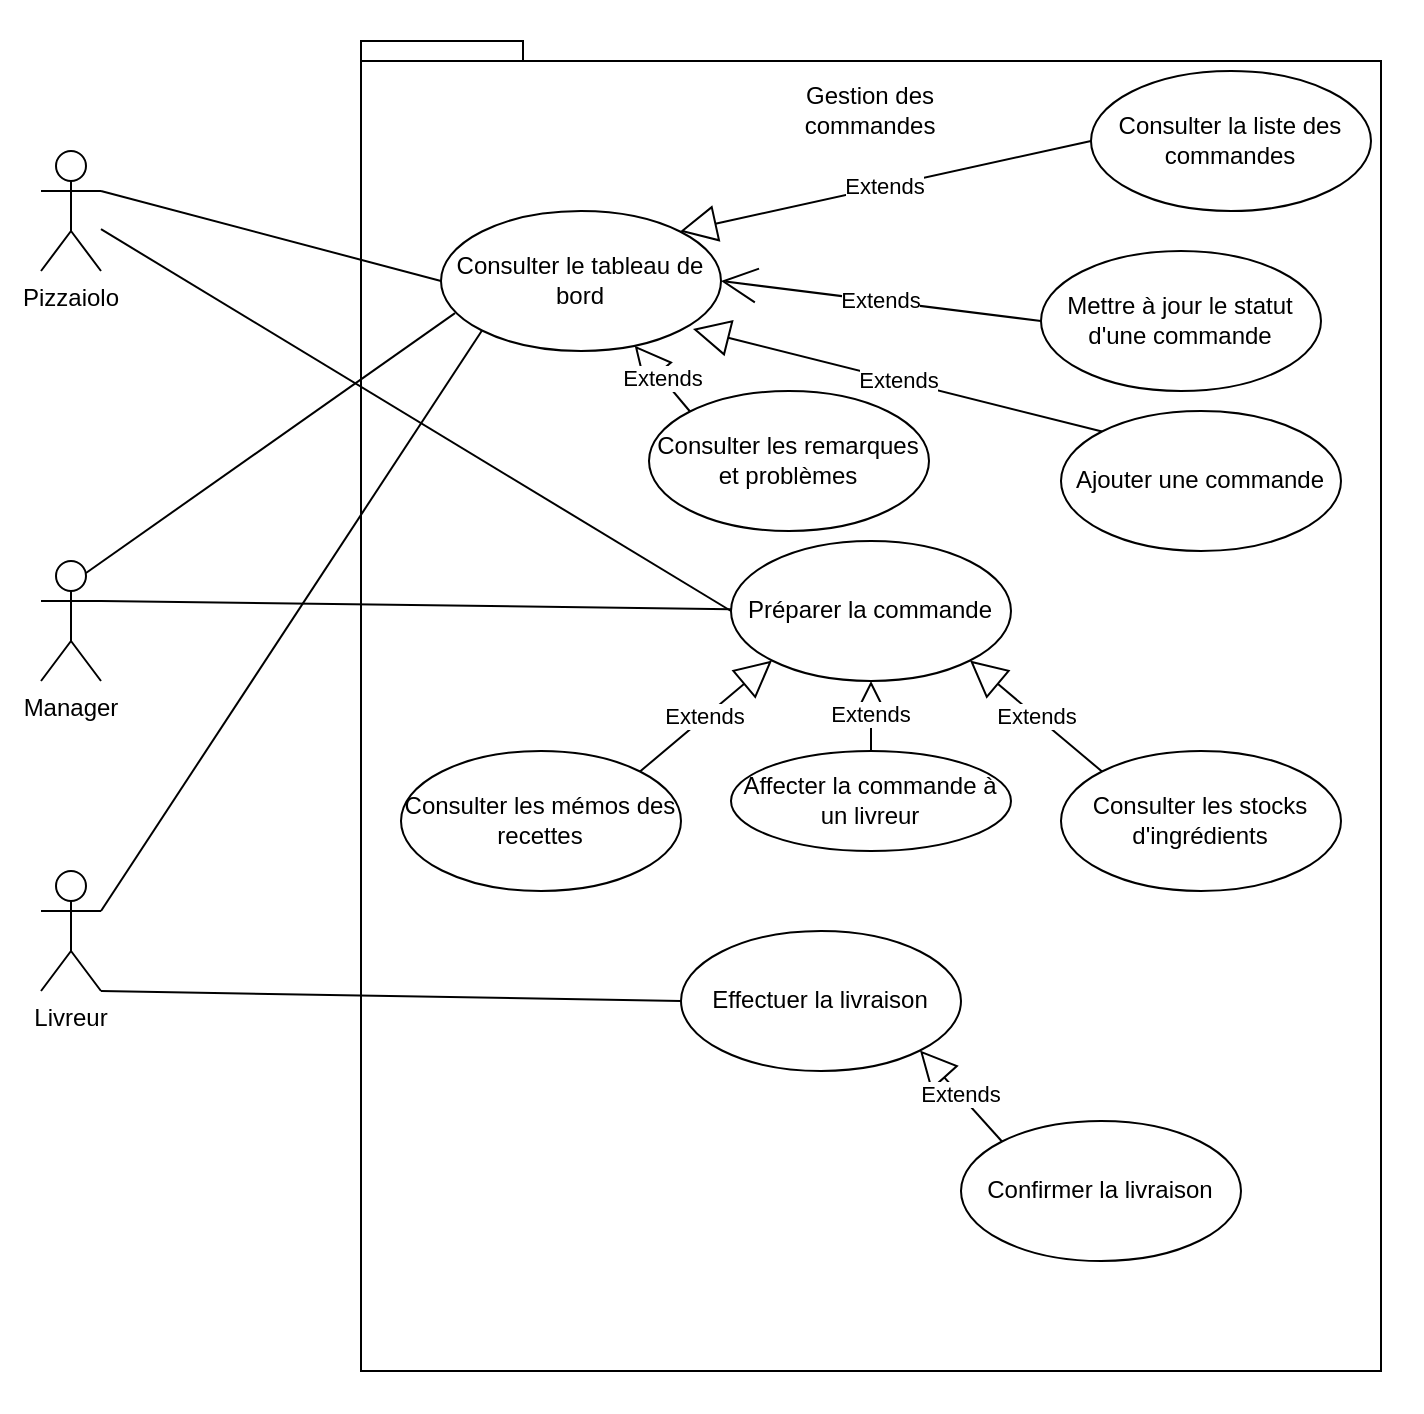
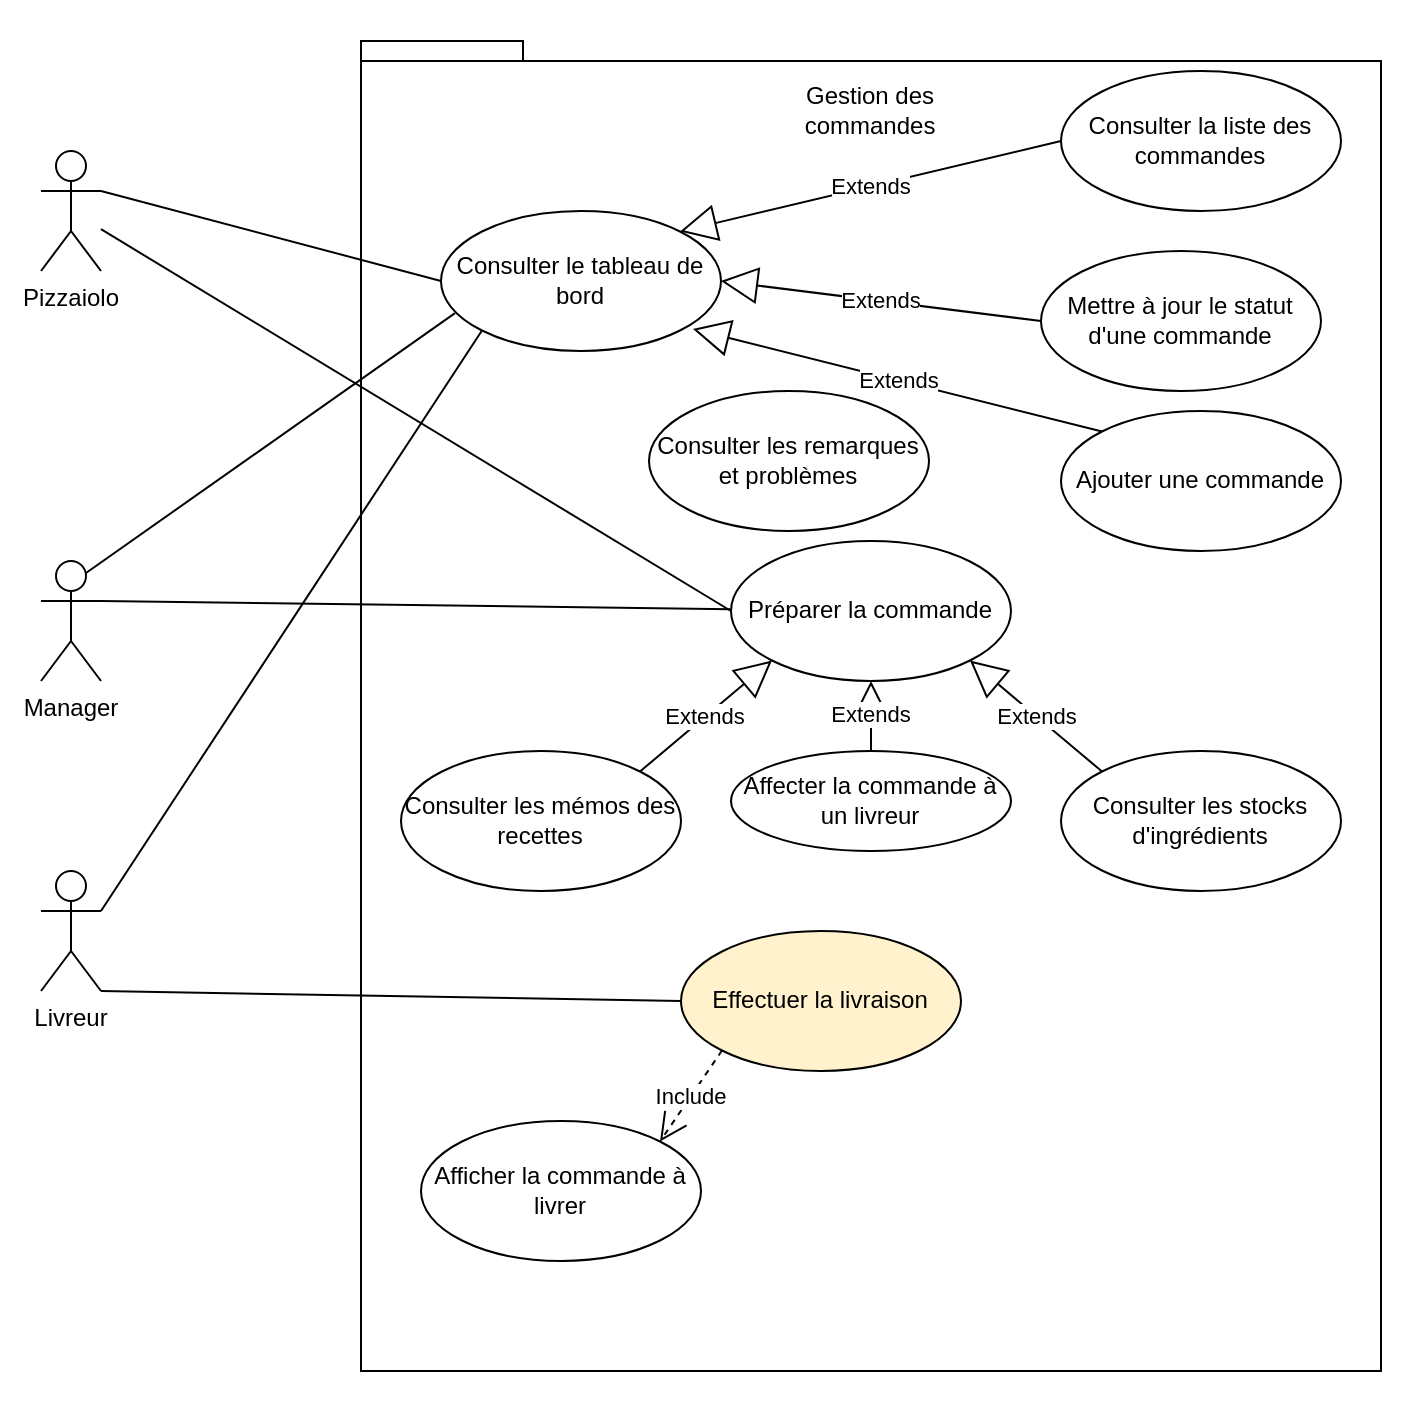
  <mxCell id="0" />
  <mxCell id="1" parent="0" />
  <mxCell id="2" value="" style="shape=folder;fontStyle=1;spacingTop=10;tabWidth=81;tabHeight=10;tabPosition=left;html=1;" vertex="1" parent="1"><mxGeometry x="180" y="20" width="510" height="665" as="geometry" /></mxCell>
  <mxCell id="3" value="Gestion des commandes" style="text;html=1;strokeColor=none;fillColor=none;align=center;verticalAlign=middle;whiteSpace=wrap;rounded=0;" vertex="1" parent="1"><mxGeometry x="415" y="45" width="40" height="20" as="geometry" /></mxCell>
  <mxCell id="4" value="Préparer la commande" style="ellipse;whiteSpace=wrap;html=1;" vertex="1" parent="1"><mxGeometry x="365" y="270" width="140" height="70" as="geometry" /></mxCell>
  <mxCell id="5" value="Consulter les mémos des recettes" style="ellipse;whiteSpace=wrap;html=1;" vertex="1" parent="1"><mxGeometry x="200" y="375" width="140" height="70" as="geometry" /></mxCell>
  <mxCell id="6" value="Consulter les stocks d'ingrédients" style="ellipse;whiteSpace=wrap;html=1;" vertex="1" parent="1"><mxGeometry x="530" y="375" width="140" height="70" as="geometry" /></mxCell>
- <mxCell id="7" value="Effectuer la livraison" style="ellipse;whiteSpace=wrap;html=1;" vertex="1" parent="1"><mxGeometry x="340" y="465" width="140" height="70" as="geometry" /></mxCell>
+ <mxCell id="7" value="Effectuer la livraison" style="ellipse;whiteSpace=wrap;html=1;fillColor=#fff2cc;" vertex="1" parent="1"><mxGeometry x="340" y="465" width="140" height="70" as="geometry" /></mxCell>
  <mxCell id="8" value="Mettre à jour le statut d'une commande" style="ellipse;whiteSpace=wrap;html=1;" vertex="1" parent="1"><mxGeometry x="520" y="125" width="140" height="70" as="geometry" /></mxCell>
  <mxCell id="9" value="Extends" style="endArrow=block;endSize=16;endFill=0;html=1;entryX=1;entryY=1;entryDx=0;entryDy=0;exitX=0;exitY=0;exitDx=0;exitDy=0;" edge="1" parent="1" source="6" target="4"><mxGeometry width="160" relative="1" as="geometry"><mxPoint x="330" y="255" as="sourcePoint" /><mxPoint x="490" y="255" as="targetPoint" /></mxGeometry></mxCell>
  <mxCell id="10" value="Extends" style="endArrow=block;endSize=16;endFill=0;html=1;entryX=0;entryY=1;entryDx=0;entryDy=0;exitX=1;exitY=0;exitDx=0;exitDy=0;" edge="1" parent="1" source="5" target="4"><mxGeometry width="160" relative="1" as="geometry"><mxPoint x="210" y="375" as="sourcePoint" /><mxPoint x="339" y="184" as="targetPoint" /></mxGeometry></mxCell>
  <mxCell id="11" value="Affecter la commande à un livreur" style="ellipse;whiteSpace=wrap;html=1;" vertex="1" parent="1"><mxGeometry x="365" y="375" width="140" height="50" as="geometry" /></mxCell>
- <mxCell id="13" value="Confirmer la livraison" style="ellipse;whiteSpace=wrap;html=1;" vertex="1" parent="1"><mxGeometry x="480" y="560" width="140" height="70" as="geometry" /></mxCell>
+ <mxCell id="12" value="Afficher la commande à livrer" style="ellipse;whiteSpace=wrap;html=1;" vertex="1" parent="1"><mxGeometry x="210" y="560" width="140" height="70" as="geometry" /></mxCell>
  <mxCell id="14" value="Consulter les remarques et problèmes" style="ellipse;whiteSpace=wrap;html=1;" vertex="1" parent="1"><mxGeometry x="324" y="195" width="140" height="70" as="geometry" /></mxCell>
- <mxCell id="15" value="Consulter la liste des commandes" style="ellipse;whiteSpace=wrap;html=1;" vertex="1" parent="1"><mxGeometry x="545" y="35" width="140" height="70" as="geometry" /></mxCell>
+ <mxCell id="15" value="Consulter la liste des commandes" style="ellipse;whiteSpace=wrap;html=1;" vertex="1" parent="1"><mxGeometry x="530" y="35" width="140" height="70" as="geometry" /></mxCell>
  <mxCell id="16" value="Pizzaiolo" style="shape=umlActor;verticalLabelPosition=bottom;verticalAlign=top;html=1;" vertex="1" parent="1"><mxGeometry x="20" y="75" width="30" height="60" as="geometry" /></mxCell>
  <mxCell id="17" value="Manager" style="shape=umlActor;verticalLabelPosition=bottom;verticalAlign=top;html=1;" vertex="1" parent="1"><mxGeometry x="20" y="280" width="30" height="60" as="geometry" /></mxCell>
  <mxCell id="18" value="Livreur" style="shape=umlActor;verticalLabelPosition=bottom;verticalAlign=top;html=1;" vertex="1" parent="1"><mxGeometry x="20" y="435" width="30" height="60" as="geometry" /></mxCell>
  <mxCell id="19" value="" style="endArrow=none;html=1;entryX=0;entryY=0.5;entryDx=0;entryDy=0;exitX=1;exitY=0.333;exitDx=0;exitDy=0;exitPerimeter=0;" edge="1" parent="1" source="16" target="28"><mxGeometry width="50" height="50" relative="1" as="geometry"><mxPoint x="70" y="225" as="sourcePoint" /><mxPoint x="120" y="175" as="targetPoint" /></mxGeometry></mxCell>
  <mxCell id="20" value="" style="endArrow=none;html=1;entryX=0;entryY=0.5;entryDx=0;entryDy=0;" edge="1" parent="1" source="16" target="4"><mxGeometry width="50" height="50" relative="1" as="geometry"><mxPoint x="80" y="235" as="sourcePoint" /><mxPoint x="130" y="185" as="targetPoint" /></mxGeometry></mxCell>
  <mxCell id="21" value="" style="endArrow=none;html=1;exitX=1;exitY=1;exitDx=0;exitDy=0;exitPerimeter=0;entryX=0;entryY=0.5;entryDx=0;entryDy=0;" edge="1" parent="1" source="18" target="7"><mxGeometry width="50" height="50" relative="1" as="geometry"><mxPoint x="89" y="265" as="sourcePoint" /><mxPoint x="139" y="215" as="targetPoint" /></mxGeometry></mxCell>
  <mxCell id="22" value="" style="endArrow=none;html=1;exitX=0.75;exitY=0.1;exitDx=0;exitDy=0;exitPerimeter=0;entryX=0.05;entryY=0.729;entryDx=0;entryDy=0;entryPerimeter=0;" edge="1" parent="1" source="17" target="28"><mxGeometry width="50" height="50" relative="1" as="geometry"><mxPoint x="110" y="265" as="sourcePoint" /><mxPoint x="160" y="215" as="targetPoint" /></mxGeometry></mxCell>
  <mxCell id="23" value="" style="endArrow=none;html=1;entryX=0;entryY=1;entryDx=0;entryDy=0;exitX=1;exitY=0.333;exitDx=0;exitDy=0;exitPerimeter=0;" edge="1" parent="1" source="18" target="28"><mxGeometry width="50" height="50" relative="1" as="geometry"><mxPoint x="50" y="445" as="sourcePoint" /><mxPoint x="100" y="395" as="targetPoint" /></mxGeometry></mxCell>
  <mxCell id="24" value="Extends" style="endArrow=block;endSize=16;endFill=0;html=1;entryX=0.5;entryY=1;entryDx=0;entryDy=0;" edge="1" parent="1" source="11" target="4"><mxGeometry width="160" relative="1" as="geometry"><mxPoint x="350" y="375" as="sourcePoint" /><mxPoint x="510" y="375" as="targetPoint" /></mxGeometry></mxCell>
  <mxCell id="25" value="" style="endArrow=none;html=1;exitX=1;exitY=0.333;exitDx=0;exitDy=0;exitPerimeter=0;" edge="1" parent="1" source="17" target="4"><mxGeometry width="50" height="50" relative="1" as="geometry"><mxPoint x="60" y="385" as="sourcePoint" /><mxPoint x="334" y="260" as="targetPoint" /></mxGeometry></mxCell>
- <mxCell id="26" value="Extends" style="endArrow=block;endSize=16;endFill=0;html=1;entryX=1;entryY=1;entryDx=0;entryDy=0;exitX=0;exitY=0;exitDx=0;exitDy=0;" edge="1" parent="1" source="13" target="7"><mxGeometry width="160" relative="1" as="geometry"><mxPoint x="590" y="695" as="sourcePoint" /><mxPoint x="750" y="695" as="targetPoint" /></mxGeometry></mxCell>
+ <mxCell id="27" value="Include" style="endArrow=open;endSize=12;dashed=1;html=1;entryX=1;entryY=0;entryDx=0;entryDy=0;exitX=0;exitY=1;exitDx=0;exitDy=0;" edge="1" parent="1" source="7" target="12"><mxGeometry width="160" relative="1" as="geometry"><mxPoint x="310" y="455" as="sourcePoint" /><mxPoint x="470" y="455" as="targetPoint" /></mxGeometry></mxCell>
  <mxCell id="28" value="Consulter le tableau de bord" style="ellipse;whiteSpace=wrap;html=1;" vertex="1" parent="1"><mxGeometry x="220" y="105" width="140" height="70" as="geometry" /></mxCell>
  <mxCell id="29" value="Extends" style="endArrow=block;endSize=16;endFill=0;html=1;entryX=1;entryY=0;entryDx=0;entryDy=0;exitX=0;exitY=0.5;exitDx=0;exitDy=0;" edge="1" parent="1" source="15" target="28"><mxGeometry width="160" relative="1" as="geometry"><mxPoint x="400" y="525" as="sourcePoint" /><mxPoint x="560" y="525" as="targetPoint" /></mxGeometry></mxCell>
- <mxCell id="30" value="Extends" style="endArrow=open;endSize=16;endFill=0;html=1;entryX=1;entryY=0.5;entryDx=0;entryDy=0;exitX=0;exitY=0.5;exitDx=0;exitDy=0;" edge="1" parent="1" source="8" target="28"><mxGeometry width="160" relative="1" as="geometry"><mxPoint x="430" y="175" as="sourcePoint" /><mxPoint x="590" y="175" as="targetPoint" /></mxGeometry></mxCell>
- <mxCell id="31" value="Extends" style="endArrow=block;endSize=16;endFill=0;html=1;exitX=0;exitY=0;exitDx=0;exitDy=0;" edge="1" parent="1" source="14" target="28"><mxGeometry width="160" relative="1" as="geometry"><mxPoint x="420" y="545" as="sourcePoint" /><mxPoint x="580" y="545" as="targetPoint" /></mxGeometry></mxCell>
+ <mxCell id="30" value="Extends" style="endArrow=block;endSize=16;endFill=0;html=1;entryX=1;entryY=0.5;entryDx=0;entryDy=0;exitX=0;exitY=0.5;exitDx=0;exitDy=0;" edge="1" parent="1" source="8" target="28"><mxGeometry width="160" relative="1" as="geometry"><mxPoint x="430" y="175" as="sourcePoint" /><mxPoint x="590" y="175" as="targetPoint" /></mxGeometry></mxCell>
  <mxCell id="32" style="edgeStyle=orthogonalEdgeStyle;rounded=0;orthogonalLoop=1;jettySize=auto;html=1;exitX=0.5;exitY=1;exitDx=0;exitDy=0;exitPerimeter=0;" edge="1" parent="1" source="2" target="2"><mxGeometry relative="1" as="geometry" /></mxCell>
  <mxCell id="33" value="Ajouter une commande" style="ellipse;whiteSpace=wrap;html=1;" vertex="1" parent="1"><mxGeometry x="530" y="205" width="140" height="70" as="geometry" /></mxCell>
  <mxCell id="34" value="Extends" style="endArrow=block;endSize=16;endFill=0;html=1;entryX=0.9;entryY=0.843;entryDx=0;entryDy=0;exitX=0;exitY=0;exitDx=0;exitDy=0;entryPerimeter=0;" edge="1" parent="1" source="33" target="28"><mxGeometry width="160" relative="1" as="geometry"><mxPoint x="660.503" y="145.251" as="sourcePoint" /><mxPoint x="469.497" y="154.749" as="targetPoint" /></mxGeometry></mxCell>
